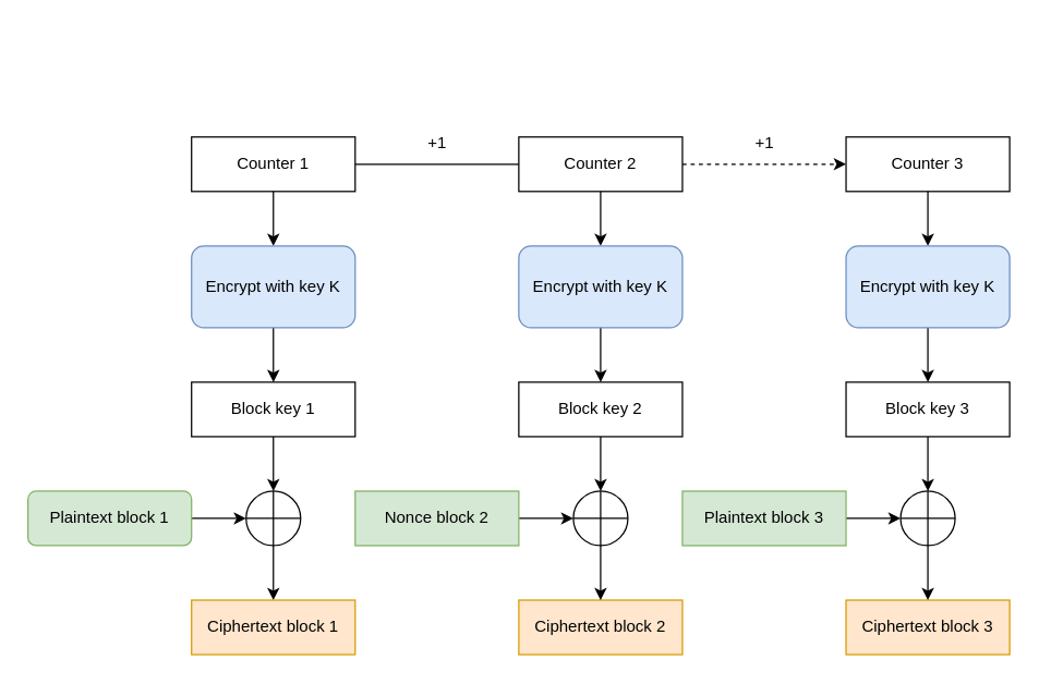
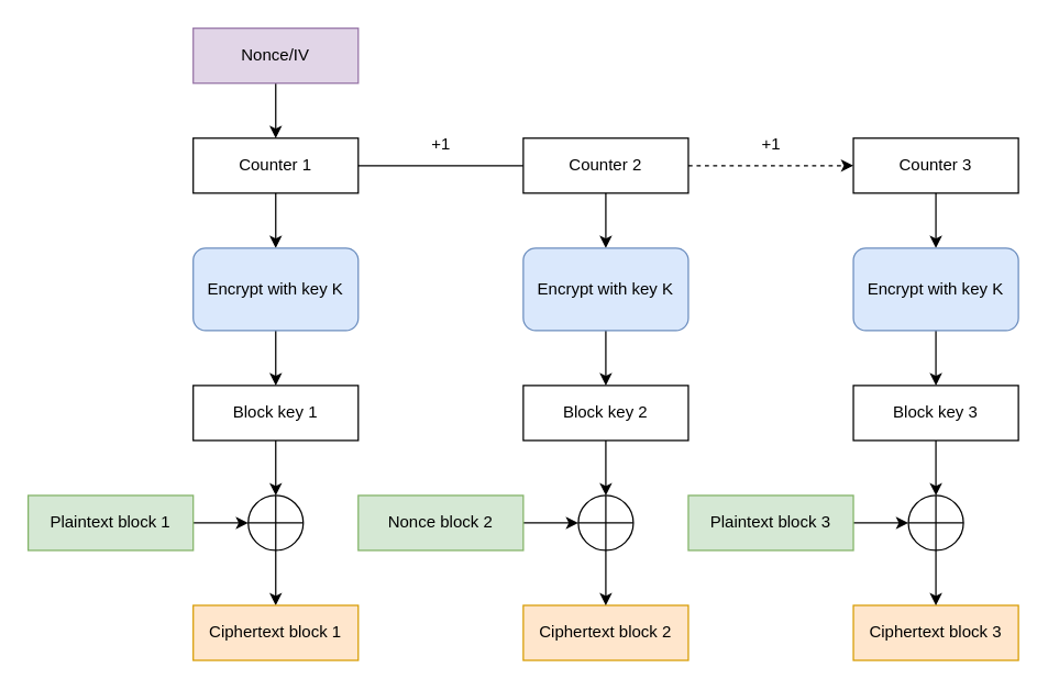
  <mxCell id="0" />
  <mxCell id="1" parent="0" />
+ <mxCell id="2" style="edgeStyle=orthogonalEdgeStyle;rounded=0;orthogonalLoop=1;jettySize=auto;html=1;exitX=0.5;exitY=1;exitDx=0;exitDy=0;entryX=0.5;entryY=0;entryDx=0;entryDy=0;" edge="1" parent="1" source="3" target="6"><mxGeometry relative="1" as="geometry" /></mxCell>
+ <mxCell id="3" value="Nonce/IV" style="rounded=0;whiteSpace=wrap;html=1;fillColor=#e1d5e7;strokeColor=#9673a6;" vertex="1" parent="1"><mxGeometry x="140" y="20" width="120" height="40" as="geometry" /></mxCell>
  <mxCell id="4" style="edgeStyle=orthogonalEdgeStyle;rounded=0;orthogonalLoop=1;jettySize=auto;html=1;exitX=0.5;exitY=1;exitDx=0;exitDy=0;entryX=0.5;entryY=0;entryDx=0;entryDy=0;" edge="1" parent="1" source="6"><mxGeometry relative="1" as="geometry"><mxPoint x="200" y="180" as="targetPoint" /></mxGeometry></mxCell>
  <mxCell id="5" style="edgeStyle=orthogonalEdgeStyle;rounded=0;orthogonalLoop=1;jettySize=auto;html=1;exitX=1;exitY=0.5;exitDx=0;exitDy=0;entryX=0;entryY=0.5;entryDx=0;entryDy=0;endArrow=none;" edge="1" parent="1" source="6" target="9"><mxGeometry relative="1" as="geometry" /></mxCell>
  <mxCell id="6" value="Counter 1" style="rounded=0;whiteSpace=wrap;html=1;fillColor=none;" vertex="1" parent="1"><mxGeometry x="140" y="100" width="120" height="40" as="geometry" /></mxCell>
  <mxCell id="7" style="edgeStyle=orthogonalEdgeStyle;rounded=0;orthogonalLoop=1;jettySize=auto;html=1;exitX=0.5;exitY=1;exitDx=0;exitDy=0;entryX=0.5;entryY=0;entryDx=0;entryDy=0;" edge="1" parent="1" source="9"><mxGeometry relative="1" as="geometry"><mxPoint x="440" y="180" as="targetPoint" /></mxGeometry></mxCell>
  <mxCell id="8" style="edgeStyle=orthogonalEdgeStyle;rounded=0;orthogonalLoop=1;jettySize=auto;html=1;exitX=1;exitY=0.5;exitDx=0;exitDy=0;entryX=0;entryY=0.5;entryDx=0;entryDy=0;dashed=1;" edge="1" parent="1" source="9" target="11"><mxGeometry relative="1" as="geometry" /></mxCell>
  <mxCell id="9" value="Counter 2" style="rounded=0;whiteSpace=wrap;html=1;fillColor=none;" vertex="1" parent="1"><mxGeometry x="380" y="100" width="120" height="40" as="geometry" /></mxCell>
  <mxCell id="10" style="edgeStyle=orthogonalEdgeStyle;rounded=0;orthogonalLoop=1;jettySize=auto;html=1;exitX=0.5;exitY=1;exitDx=0;exitDy=0;entryX=0.5;entryY=0;entryDx=0;entryDy=0;" edge="1" parent="1" source="11"><mxGeometry relative="1" as="geometry"><mxPoint x="680" y="180" as="targetPoint" /></mxGeometry></mxCell>
  <mxCell id="11" value="Counter 3" style="rounded=0;whiteSpace=wrap;html=1;fillColor=none;" vertex="1" parent="1"><mxGeometry x="620" y="100" width="120" height="40" as="geometry" /></mxCell>
  <mxCell id="12" value="+1" style="text;html=1;align=center;verticalAlign=middle;resizable=0;points=[];autosize=1;strokeColor=none;fillColor=none;" vertex="1" parent="1"><mxGeometry x="300" y="90" width="40" height="30" as="geometry" /></mxCell>
  <mxCell id="13" style="edgeStyle=orthogonalEdgeStyle;rounded=0;orthogonalLoop=1;jettySize=auto;html=1;exitX=0.5;exitY=1;exitDx=0;exitDy=0;entryX=0.5;entryY=0;entryDx=0;entryDy=0;" edge="1" parent="1" source="14" target="20"><mxGeometry relative="1" as="geometry" /></mxCell>
  <mxCell id="14" value="Encrypt with key K" style="rounded=1;whiteSpace=wrap;html=1;fillColor=#dae8fc;strokeColor=#6c8ebf;" vertex="1" parent="1"><mxGeometry x="140" y="180" width="120" height="60" as="geometry" /></mxCell>
  <mxCell id="15" style="edgeStyle=orthogonalEdgeStyle;rounded=0;orthogonalLoop=1;jettySize=auto;html=1;exitX=0.5;exitY=1;exitDx=0;exitDy=0;entryX=0.5;entryY=0;entryDx=0;entryDy=0;" edge="1" parent="1" source="16" target="22"><mxGeometry relative="1" as="geometry" /></mxCell>
  <mxCell id="16" value="Encrypt with key K" style="rounded=1;whiteSpace=wrap;html=1;fillColor=#dae8fc;strokeColor=#6c8ebf;" vertex="1" parent="1"><mxGeometry x="380" y="180" width="120" height="60" as="geometry" /></mxCell>
  <mxCell id="17" style="edgeStyle=orthogonalEdgeStyle;rounded=0;orthogonalLoop=1;jettySize=auto;html=1;exitX=0.5;exitY=1;exitDx=0;exitDy=0;entryX=0.5;entryY=0;entryDx=0;entryDy=0;" edge="1" parent="1" source="18" target="24"><mxGeometry relative="1" as="geometry" /></mxCell>
  <mxCell id="18" value="Encrypt with key K" style="rounded=1;whiteSpace=wrap;html=1;fillColor=#dae8fc;strokeColor=#6c8ebf;" vertex="1" parent="1"><mxGeometry x="620" y="180" width="120" height="60" as="geometry" /></mxCell>
  <mxCell id="19" style="edgeStyle=orthogonalEdgeStyle;rounded=0;orthogonalLoop=1;jettySize=auto;html=1;exitX=0.5;exitY=1;exitDx=0;exitDy=0;entryX=0.5;entryY=0;entryDx=0;entryDy=0;" edge="1" parent="1" source="20" target="29"><mxGeometry relative="1" as="geometry" /></mxCell>
  <mxCell id="20" value="Block key 1" style="rounded=0;whiteSpace=wrap;html=1;fillColor=none;" vertex="1" parent="1"><mxGeometry x="140" y="280" width="120" height="40" as="geometry" /></mxCell>
  <mxCell id="21" style="edgeStyle=orthogonalEdgeStyle;rounded=0;orthogonalLoop=1;jettySize=auto;html=1;exitX=0.5;exitY=1;exitDx=0;exitDy=0;entryX=0.5;entryY=0;entryDx=0;entryDy=0;" edge="1" parent="1" source="22" target="38"><mxGeometry relative="1" as="geometry" /></mxCell>
  <mxCell id="22" value="Block key 2" style="rounded=0;whiteSpace=wrap;html=1;fillColor=none;" vertex="1" parent="1"><mxGeometry x="380" y="280" width="120" height="40" as="geometry" /></mxCell>
  <mxCell id="23" style="edgeStyle=orthogonalEdgeStyle;rounded=0;orthogonalLoop=1;jettySize=auto;html=1;exitX=0.5;exitY=1;exitDx=0;exitDy=0;entryX=0.5;entryY=0;entryDx=0;entryDy=0;" edge="1" parent="1" source="24" target="40"><mxGeometry relative="1" as="geometry" /></mxCell>
  <mxCell id="24" value="Block key 3" style="rounded=0;whiteSpace=wrap;html=1;fillColor=none;" vertex="1" parent="1"><mxGeometry x="620" y="280" width="120" height="40" as="geometry" /></mxCell>
  <mxCell id="25" value="+1" style="text;html=1;align=center;verticalAlign=middle;resizable=0;points=[];autosize=1;strokeColor=none;fillColor=none;" vertex="1" parent="1"><mxGeometry x="540" y="90" width="40" height="30" as="geometry" /></mxCell>
  <mxCell id="26" style="edgeStyle=orthogonalEdgeStyle;rounded=0;orthogonalLoop=1;jettySize=auto;html=1;exitX=1;exitY=0.5;exitDx=0;exitDy=0;entryX=0;entryY=0.5;entryDx=0;entryDy=0;" edge="1" parent="1" source="27" target="29"><mxGeometry relative="1" as="geometry" /></mxCell>
- <mxCell id="27" value="Plaintext block 1" style="whiteSpace=wrap;html=1;fillColor=#d5e8d4;strokeColor=#82b366;rounded=1;" vertex="1" parent="1"><mxGeometry x="20" y="360" width="120" height="40" as="geometry" /></mxCell>
+ <mxCell id="27" value="Plaintext block 1" style="rounded=0;whiteSpace=wrap;html=1;fillColor=#d5e8d4;strokeColor=#82b366;" vertex="1" parent="1"><mxGeometry x="20" y="360" width="120" height="40" as="geometry" /></mxCell>
  <mxCell id="28" style="edgeStyle=orthogonalEdgeStyle;rounded=0;orthogonalLoop=1;jettySize=auto;html=1;exitX=0.5;exitY=1;exitDx=0;exitDy=0;entryX=0.5;entryY=0;entryDx=0;entryDy=0;" edge="1" parent="1" source="29" target="34"><mxGeometry relative="1" as="geometry" /></mxCell>
  <mxCell id="29" value="" style="shape=orEllipse;perimeter=ellipsePerimeter;whiteSpace=wrap;html=1;backgroundOutline=1;fillColor=none;" vertex="1" parent="1"><mxGeometry x="180" y="360" width="40" height="40" as="geometry" /></mxCell>
  <mxCell id="30" style="edgeStyle=orthogonalEdgeStyle;rounded=0;orthogonalLoop=1;jettySize=auto;html=1;exitX=1;exitY=0.5;exitDx=0;exitDy=0;entryX=0;entryY=0.5;entryDx=0;entryDy=0;" edge="1" parent="1" source="31" target="38"><mxGeometry relative="1" as="geometry" /></mxCell>
  <mxCell id="31" value="Nonce block 2" style="rounded=0;whiteSpace=wrap;html=1;fillColor=#d5e8d4;strokeColor=#82b366;" vertex="1" parent="1"><mxGeometry x="260" y="360" width="120" height="40" as="geometry" /></mxCell>
  <mxCell id="32" style="edgeStyle=orthogonalEdgeStyle;rounded=0;orthogonalLoop=1;jettySize=auto;html=1;exitX=1;exitY=0.5;exitDx=0;exitDy=0;entryX=0;entryY=0.5;entryDx=0;entryDy=0;" edge="1" parent="1" source="33" target="40"><mxGeometry relative="1" as="geometry" /></mxCell>
  <mxCell id="33" value="Plaintext block 3" style="rounded=0;whiteSpace=wrap;html=1;fillColor=#d5e8d4;strokeColor=#82b366;" vertex="1" parent="1"><mxGeometry x="500" y="360" width="120" height="40" as="geometry" /></mxCell>
  <mxCell id="34" value="Ciphertext block 1" style="rounded=0;whiteSpace=wrap;html=1;fillColor=#ffe6cc;strokeColor=#d79b00;" vertex="1" parent="1"><mxGeometry x="140" y="440" width="120" height="40" as="geometry" /></mxCell>
  <mxCell id="35" value="Ciphertext block 2" style="rounded=0;whiteSpace=wrap;html=1;fillColor=#ffe6cc;strokeColor=#d79b00;" vertex="1" parent="1"><mxGeometry x="380" y="440" width="120" height="40" as="geometry" /></mxCell>
  <mxCell id="36" value="Ciphertext block 3" style="rounded=0;whiteSpace=wrap;html=1;fillColor=#ffe6cc;strokeColor=#d79b00;" vertex="1" parent="1"><mxGeometry x="620" y="440" width="120" height="40" as="geometry" /></mxCell>
  <mxCell id="37" style="edgeStyle=orthogonalEdgeStyle;rounded=0;orthogonalLoop=1;jettySize=auto;html=1;exitX=0.5;exitY=1;exitDx=0;exitDy=0;entryX=0.5;entryY=0;entryDx=0;entryDy=0;" edge="1" parent="1" source="38" target="35"><mxGeometry relative="1" as="geometry" /></mxCell>
  <mxCell id="38" value="" style="shape=orEllipse;perimeter=ellipsePerimeter;whiteSpace=wrap;html=1;backgroundOutline=1;fillColor=none;" vertex="1" parent="1"><mxGeometry x="420" y="360" width="40" height="40" as="geometry" /></mxCell>
  <mxCell id="39" style="edgeStyle=orthogonalEdgeStyle;rounded=0;orthogonalLoop=1;jettySize=auto;html=1;exitX=0.5;exitY=1;exitDx=0;exitDy=0;entryX=0.5;entryY=0;entryDx=0;entryDy=0;" edge="1" parent="1" source="40" target="36"><mxGeometry relative="1" as="geometry" /></mxCell>
  <mxCell id="40" value="" style="shape=orEllipse;perimeter=ellipsePerimeter;whiteSpace=wrap;html=1;backgroundOutline=1;fillColor=none;" vertex="1" parent="1"><mxGeometry x="660" y="360" width="40" height="40" as="geometry" /></mxCell>
